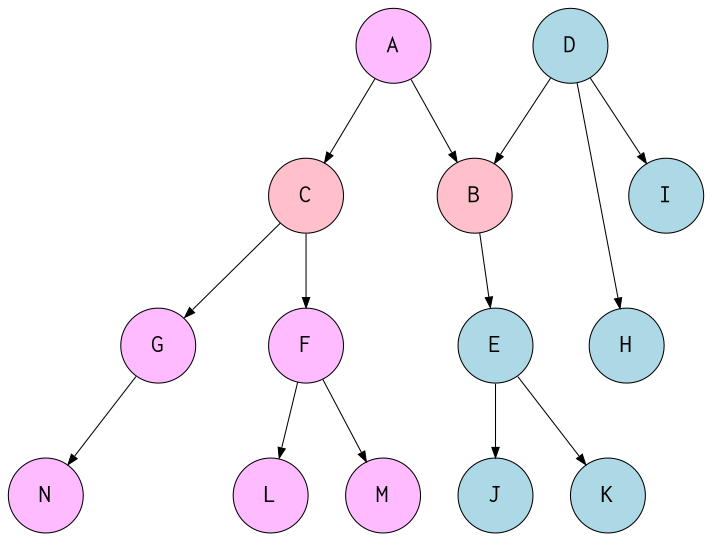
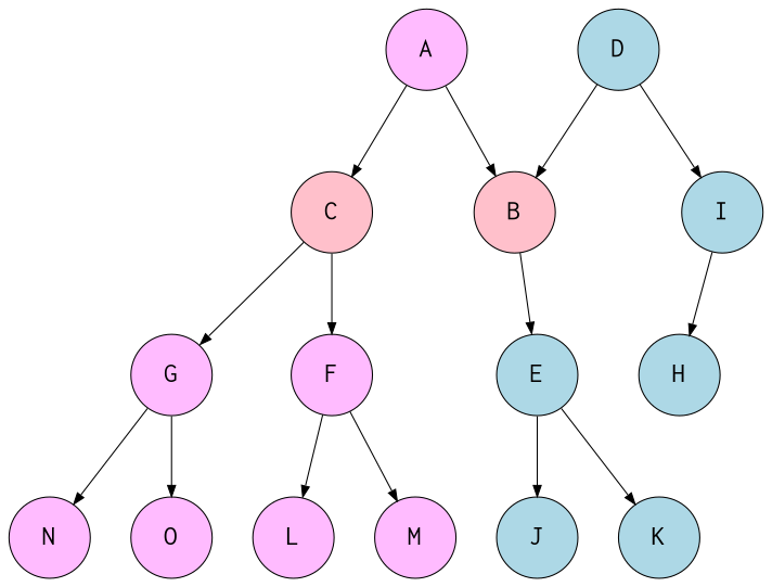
  digraph {
    node [fillcolor=plum1 fontcolor=black fontname=Courier fontsize=12 penwidth=0.5 shape=circle style=filled]
    edge [arrowsize=0.5 minlen=1 penwidth=0.5]
    A [height=0.5 width=0.5]
    B [fillcolor=pink height=0.5 width=0.5]
    C [fillcolor=pink height=0.5 width=0.5]
    D [fillcolor=lightblue height=0.5 width=0.5]
    E [fillcolor=lightblue height=0.5 width=0.5]
    H [fillcolor=lightblue height=0.5 width=0.5]
    I [fillcolor=lightblue height=0.5 width=0.5]
    J [fillcolor=lightblue height=0.5 width=0.5]
    K [fillcolor=lightblue height=0.5 width=0.5]
    F [height=0.5 width=0.5]
    G [height=0.5 width=0.5]
    L [height=0.5 width=0.5]
    M [height=0.5 width=0.5]
    N [height=0.5 width=0.5]
+   O [height=0.5 width=0.5]
    subgraph sub_1 {
      A
      B
      C
    }
    subgraph sub_2 {
      B
      D
      E
      H
      I
      J
      K
    }
    subgraph sub_3 {
      C
      F
      G
      L
      M
      N
+     O
    }
    A -> B
    A -> C
    B -> E
    C -> F
    C -> G
    D -> B
-   D -> H
+   I -> H
    D -> I
    E -> J
    E -> K
    F -> L
    F -> M
    G -> N
+   G -> O
  }
